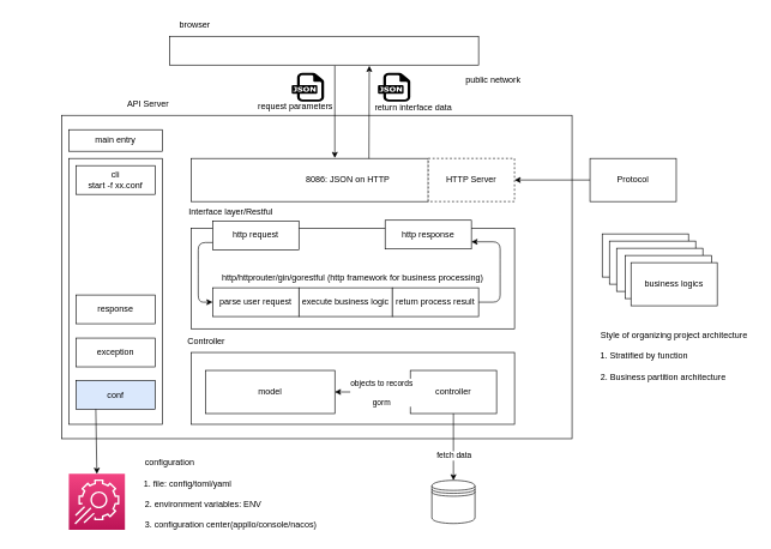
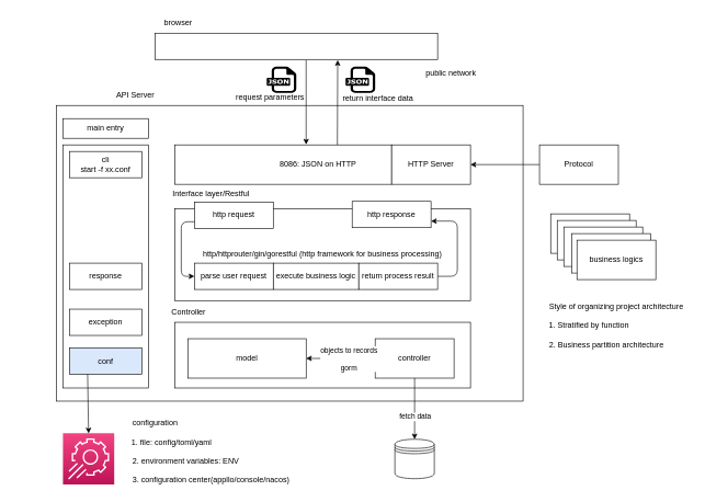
  <mxCell id="0" />
  <mxCell id="1" parent="0" />
  <mxCell id="2" value="" style="rounded=0;whiteSpace=wrap;html=1;" parent="1" vertex="1"><mxGeometry x="85" y="160" width="710" height="450" as="geometry" /></mxCell>
  <mxCell id="3" value="http/httprouter/gin/gorestful (http framework for business processing)" style="rounded=0;whiteSpace=wrap;html=1;" parent="1" vertex="1"><mxGeometry x="265" y="317" width="450" height="140" as="geometry" /></mxCell>
  <mxCell id="4" value="" style="rounded=0;whiteSpace=wrap;html=1;" parent="1" vertex="1"><mxGeometry x="235" y="50" width="430" height="40" as="geometry" /></mxCell>
  <mxCell id="5" value="browser" style="text;html=1;align=center;verticalAlign=middle;resizable=0;points=[];autosize=1;strokeColor=none;fillColor=none;" parent="1" vertex="1"><mxGeometry x="235" y="20" width="70" height="30" as="geometry" /></mxCell>
  <mxCell id="6" value="main entry" style="rounded=0;whiteSpace=wrap;html=1;" parent="1" vertex="1"><mxGeometry x="95" y="180" width="130" height="30" as="geometry" /></mxCell>
  <mxCell id="7" value="" style="rounded=0;whiteSpace=wrap;html=1;" parent="1" vertex="1"><mxGeometry x="95" y="220" width="130" height="370" as="geometry" /></mxCell>
  <mxCell id="8" value="&amp;nbsp; &amp;nbsp; &amp;nbsp; &amp;nbsp; &amp;nbsp; &amp;nbsp; &amp;nbsp; &amp;nbsp; &amp;nbsp; &amp;nbsp; &amp;nbsp; &amp;nbsp; &amp;nbsp; &amp;nbsp; &amp;nbsp; &amp;nbsp; 8086: JSON on HTTP" style="rounded=0;whiteSpace=wrap;html=1;" parent="1" vertex="1"><mxGeometry x="265" y="220" width="330" height="60" as="geometry" /></mxCell>
  <mxCell id="9" value="http request" style="rounded=0;whiteSpace=wrap;html=1;" parent="1" vertex="1"><mxGeometry x="295" y="307" width="120" height="40" as="geometry" /></mxCell>
  <mxCell id="10" value="http response" style="rounded=0;whiteSpace=wrap;html=1;" parent="1" vertex="1"><mxGeometry x="535" y="306" width="120" height="40" as="geometry" /></mxCell>
  <mxCell id="11" value="parse user request" style="rounded=0;whiteSpace=wrap;html=1;" parent="1" vertex="1"><mxGeometry x="295" y="400" width="120" height="40" as="geometry" /></mxCell>
  <mxCell id="12" value="execute business logic" style="rounded=0;whiteSpace=wrap;html=1;" parent="1" vertex="1"><mxGeometry x="415" y="400" width="130" height="40" as="geometry" /></mxCell>
  <mxCell id="13" value="return process result" style="rounded=0;whiteSpace=wrap;html=1;" parent="1" vertex="1"><mxGeometry x="545" y="400" width="120" height="40" as="geometry" /></mxCell>
  <mxCell id="14" value="" style="rounded=0;whiteSpace=wrap;html=1;" parent="1" vertex="1"><mxGeometry x="265" y="490" width="450" height="100" as="geometry" /></mxCell>
  <mxCell id="15" value="model" style="rounded=0;whiteSpace=wrap;html=1;" parent="1" vertex="1"><mxGeometry x="285" y="515" width="180" height="60" as="geometry" /></mxCell>
  <mxCell id="16" value="controller" style="rounded=0;whiteSpace=wrap;html=1;" parent="1" vertex="1"><mxGeometry x="570" y="515" width="120" height="60" as="geometry" /></mxCell>
  <mxCell id="17" value="" style="shape=datastore;whiteSpace=wrap;html=1;" parent="1" vertex="1"><mxGeometry x="600" y="668" width="60" height="60" as="geometry" /></mxCell>
  <mxCell id="18" value="cli&lt;br&gt;start -f xx.conf" style="rounded=0;whiteSpace=wrap;html=1;" parent="1" vertex="1"><mxGeometry x="105" y="230" width="110" height="40" as="geometry" /></mxCell>
- <mxCell id="19" value="response" style="rounded=0;whiteSpace=wrap;html=1;" parent="1" vertex="1"><mxGeometry x="105" y="410" width="110" height="40" as="geometry" /></mxCell>
+ <mxCell id="19" value="response" style="rounded=0;whiteSpace=wrap;html=1;" parent="1" vertex="1"><mxGeometry x="105" y="400" width="110" height="40" as="geometry" /></mxCell>
  <mxCell id="20" value="exception" style="rounded=0;whiteSpace=wrap;html=1;" parent="1" vertex="1"><mxGeometry x="105" y="470" width="110" height="40" as="geometry" /></mxCell>
  <mxCell id="21" value="conf" style="rounded=0;whiteSpace=wrap;html=1;fillColor=#dae8fc;" parent="1" vertex="1"><mxGeometry x="105" y="529" width="110" height="40" as="geometry" /></mxCell>
- <mxCell id="22" value="HTTP Server" style="rounded=0;whiteSpace=wrap;html=1;dashed=1;" parent="1" vertex="1"><mxGeometry x="595" y="220" width="120" height="60" as="geometry" /></mxCell>
+ <mxCell id="22" value="HTTP Server" style="rounded=0;whiteSpace=wrap;html=1;" parent="1" vertex="1"><mxGeometry x="595" y="220" width="120" height="60" as="geometry" /></mxCell>
  <mxCell id="23" value="API Server" style="text;html=1;align=center;verticalAlign=middle;resizable=0;points=[];autosize=1;strokeColor=none;fillColor=none;" parent="1" vertex="1"><mxGeometry x="165" y="130" width="80" height="30" as="geometry" /></mxCell>
  <mxCell id="24" value="" style="endArrow=classic;html=1;entryX=1;entryY=0.75;entryDx=0;entryDy=0;exitX=1;exitY=0.5;exitDx=0;exitDy=0;" parent="1" source="13" target="10" edge="1"><mxGeometry width="50" height="50" relative="1" as="geometry"><mxPoint x="425" y="340" as="sourcePoint" /><mxPoint x="475" y="290" as="targetPoint" /><Array as="points"><mxPoint x="695" y="420" /><mxPoint x="695" y="370" /><mxPoint x="695" y="336" /></Array></mxGeometry></mxCell>
  <mxCell id="25" value="" style="endArrow=classic;html=1;exitX=0;exitY=0.75;exitDx=0;exitDy=0;entryX=0;entryY=0.5;entryDx=0;entryDy=0;" parent="1" source="9" target="11" edge="1"><mxGeometry width="50" height="50" relative="1" as="geometry"><mxPoint x="425" y="340" as="sourcePoint" /><mxPoint x="475" y="290" as="targetPoint" /><Array as="points"><mxPoint x="275" y="337" /><mxPoint x="275" y="370" /><mxPoint x="275" y="420" /></Array></mxGeometry></mxCell>
  <mxCell id="26" value="Interface layer/Restful" style="text;html=1;align=center;verticalAlign=middle;resizable=0;points=[];autosize=1;strokeColor=none;fillColor=none;" parent="1" vertex="1"><mxGeometry x="250" y="280" width="140" height="30" as="geometry" /></mxCell>
  <mxCell id="27" value="Controller" style="text;html=1;align=center;verticalAlign=middle;resizable=0;points=[];autosize=1;strokeColor=none;fillColor=none;" parent="1" vertex="1"><mxGeometry x="246" y="460" width="80" height="30" as="geometry" /></mxCell>
  <mxCell id="28" value="" style="endArrow=classic;html=1;exitX=0;exitY=0.5;exitDx=0;exitDy=0;" parent="1" source="16" target="15" edge="1"><mxGeometry width="50" height="50" relative="1" as="geometry"><mxPoint x="425" y="440" as="sourcePoint" /><mxPoint x="475" y="390" as="targetPoint" /></mxGeometry></mxCell>
  <mxCell id="29" value="objects to records&lt;br&gt;&lt;br&gt;gorm" style="edgeLabel;html=1;align=center;verticalAlign=middle;resizable=0;points=[];" parent="28" vertex="1" connectable="0"><mxGeometry x="0.282" relative="1" as="geometry"><mxPoint x="26" as="offset" /></mxGeometry></mxCell>
  <mxCell id="30" value="public network" style="text;html=1;align=center;verticalAlign=middle;resizable=0;points=[];autosize=1;strokeColor=none;fillColor=none;" parent="1" vertex="1"><mxGeometry x="635" y="96" width="100" height="30" as="geometry" /></mxCell>
  <mxCell id="31" value="" style="sketch=0;points=[[0,0,0],[0.25,0,0],[0.5,0,0],[0.75,0,0],[1,0,0],[0,1,0],[0.25,1,0],[0.5,1,0],[0.75,1,0],[1,1,0],[0,0.25,0],[0,0.5,0],[0,0.75,0],[1,0.25,0],[1,0.5,0],[1,0.75,0]];points=[[0,0,0],[0.25,0,0],[0.5,0,0],[0.75,0,0],[1,0,0],[0,1,0],[0.25,1,0],[0.5,1,0],[0.75,1,0],[1,1,0],[0,0.25,0],[0,0.5,0],[0,0.75,0],[1,0.25,0],[1,0.5,0],[1,0.75,0]];outlineConnect=0;fontColor=#232F3E;gradientColor=#F34482;gradientDirection=north;fillColor=#BC1356;strokeColor=#ffffff;dashed=0;verticalLabelPosition=bottom;verticalAlign=top;align=center;html=1;fontSize=12;fontStyle=0;aspect=fixed;shape=mxgraph.aws4.resourceIcon;resIcon=mxgraph.aws4.app_config;" parent="1" vertex="1"><mxGeometry x="95" y="659" width="78" height="78" as="geometry" /></mxCell>
  <mxCell id="32" value="" style="dashed=0;outlineConnect=0;html=1;align=center;labelPosition=center;verticalLabelPosition=bottom;verticalAlign=top;shape=mxgraph.weblogos.json" parent="1" vertex="1"><mxGeometry x="405" y="101" width="45" height="40" as="geometry" /></mxCell>
  <mxCell id="33" value="" style="dashed=0;outlineConnect=0;html=1;align=center;labelPosition=center;verticalLabelPosition=bottom;verticalAlign=top;shape=mxgraph.weblogos.json" parent="1" vertex="1"><mxGeometry x="525" y="101" width="45" height="40" as="geometry" /></mxCell>
  <mxCell id="34" value="" style="endArrow=classic;html=1;exitX=0.75;exitY=0;exitDx=0;exitDy=0;" parent="1" source="8" edge="1"><mxGeometry width="50" height="50" relative="1" as="geometry"><mxPoint x="425" y="231" as="sourcePoint" /><mxPoint x="513" y="91" as="targetPoint" /></mxGeometry></mxCell>
  <mxCell id="35" value="" style="endArrow=classic;html=1;entryX=0.606;entryY=-0.01;entryDx=0;entryDy=0;entryPerimeter=0;" parent="1" target="8" edge="1"><mxGeometry width="50" height="50" relative="1" as="geometry"><mxPoint x="465" y="91" as="sourcePoint" /><mxPoint x="475" y="181" as="targetPoint" /></mxGeometry></mxCell>
  <mxCell id="36" value="request parameters" style="text;html=1;align=center;verticalAlign=middle;resizable=0;points=[];autosize=1;strokeColor=none;fillColor=none;" parent="1" vertex="1"><mxGeometry x="345" y="132" width="130" height="30" as="geometry" /></mxCell>
  <mxCell id="37" value="return interface data" style="text;html=1;align=center;verticalAlign=middle;resizable=0;points=[];autosize=1;strokeColor=none;fillColor=none;" parent="1" vertex="1"><mxGeometry x="509" y="134" width="130" height="30" as="geometry" /></mxCell>
  <mxCell id="38" value="" style="endArrow=classic;html=1;entryX=0.5;entryY=0;entryDx=0;entryDy=0;exitX=0.5;exitY=1;exitDx=0;exitDy=0;" parent="1" source="16" target="17" edge="1"><mxGeometry width="50" height="50" relative="1" as="geometry"><mxPoint x="425" y="531" as="sourcePoint" /><mxPoint x="475" y="481" as="targetPoint" /></mxGeometry></mxCell>
  <mxCell id="39" value="fetch data" style="edgeLabel;html=1;align=center;verticalAlign=middle;resizable=0;points=[];" parent="38" vertex="1" connectable="0"><mxGeometry x="0.243" relative="1" as="geometry"><mxPoint as="offset" /></mxGeometry></mxCell>
  <mxCell id="40" value="" style="endArrow=classic;html=1;exitX=0.25;exitY=1;exitDx=0;exitDy=0;entryX=0.5;entryY=0;entryDx=0;entryDy=0;entryPerimeter=0;" parent="1" source="21" target="31" edge="1"><mxGeometry width="50" height="50" relative="1" as="geometry"><mxPoint x="425" y="531" as="sourcePoint" /><mxPoint x="475" y="481" as="targetPoint" /></mxGeometry></mxCell>
  <mxCell id="41" value="configuration&lt;br&gt;&lt;br&gt;&amp;nbsp; &amp;nbsp; &amp;nbsp; &amp;nbsp; &amp;nbsp; &amp;nbsp; &amp;nbsp; &amp;nbsp;1. file: config/toml/yaml&lt;br&gt;&lt;br&gt;&amp;nbsp; &amp;nbsp; &amp;nbsp; &amp;nbsp; &amp;nbsp; &amp;nbsp; &amp;nbsp; &amp;nbsp; &amp;nbsp; &amp;nbsp; &amp;nbsp; &amp;nbsp; &amp;nbsp; &amp;nbsp; 2. environment variables: ENV&lt;br&gt;&lt;br&gt;&amp;nbsp; &amp;nbsp; &amp;nbsp; &amp;nbsp; &amp;nbsp; &amp;nbsp; &amp;nbsp; &amp;nbsp; &amp;nbsp; &amp;nbsp; &amp;nbsp; &amp;nbsp; &amp;nbsp; &amp;nbsp; &amp;nbsp; &amp;nbsp; &amp;nbsp; &amp;nbsp; &amp;nbsp; &amp;nbsp; &amp;nbsp; &amp;nbsp; &amp;nbsp; &amp;nbsp; &amp;nbsp; &amp;nbsp;3. configuration center(appllo/console/nacos)" style="text;html=1;align=center;verticalAlign=middle;resizable=0;points=[];autosize=1;strokeColor=none;fillColor=none;" parent="1" vertex="1"><mxGeometry x="20" y="632" width="430" height="110" as="geometry" /></mxCell>
  <mxCell id="42" value="Protocol" style="rounded=0;whiteSpace=wrap;html=1;" parent="1" vertex="1"><mxGeometry x="820" y="220" width="120" height="60" as="geometry" /></mxCell>
  <mxCell id="43" value="" style="endArrow=classic;html=1;exitX=0;exitY=0.5;exitDx=0;exitDy=0;entryX=1;entryY=0.5;entryDx=0;entryDy=0;" parent="1" source="42" target="22" edge="1"><mxGeometry width="50" height="50" relative="1" as="geometry"><mxPoint x="795" y="291" as="sourcePoint" /><mxPoint x="845" y="241" as="targetPoint" /></mxGeometry></mxCell>
  <mxCell id="44" value="" style="rounded=0;whiteSpace=wrap;html=1;" parent="1" vertex="1"><mxGeometry x="837" y="325" width="120" height="60" as="geometry" /></mxCell>
  <mxCell id="45" value="" style="rounded=0;whiteSpace=wrap;html=1;" parent="1" vertex="1"><mxGeometry x="847" y="335" width="120" height="60" as="geometry" /></mxCell>
  <mxCell id="46" value="" style="rounded=0;whiteSpace=wrap;html=1;" parent="1" vertex="1"><mxGeometry x="857" y="345" width="120" height="60" as="geometry" /></mxCell>
  <mxCell id="47" value="" style="rounded=0;whiteSpace=wrap;html=1;" parent="1" vertex="1"><mxGeometry x="869" y="355" width="120" height="60" as="geometry" /></mxCell>
  <mxCell id="48" value="business logics" style="rounded=0;whiteSpace=wrap;html=1;" parent="1" vertex="1"><mxGeometry x="877" y="365" width="120" height="60" as="geometry" /></mxCell>
  <mxCell id="49" value="&amp;nbsp; &amp;nbsp; &amp;nbsp; &amp;nbsp; &amp;nbsp; &amp;nbsp; &amp;nbsp; &amp;nbsp; &amp;nbsp; &amp;nbsp; &amp;nbsp; &amp;nbsp; &amp;nbsp;Style of organizing project architecture&lt;br&gt;&lt;br&gt;1. Stratified by function&lt;br&gt;&lt;br&gt;&amp;nbsp; &amp;nbsp; &amp;nbsp; &amp;nbsp; &amp;nbsp; &amp;nbsp; &amp;nbsp; &amp;nbsp; 2. Business partition architecture" style="text;html=1;align=center;verticalAlign=middle;resizable=0;points=[];autosize=1;strokeColor=none;fillColor=none;" parent="1" vertex="1"><mxGeometry x="740" y="450" width="310" height="90" as="geometry" /></mxCell>
